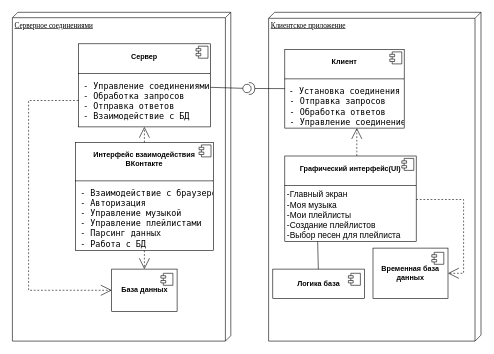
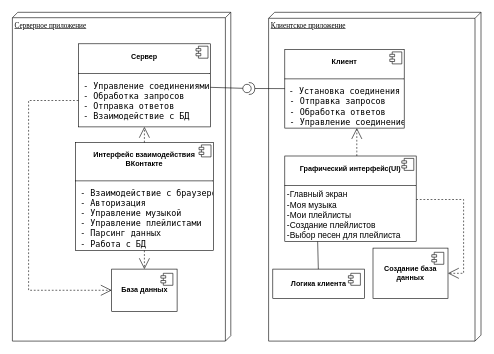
  <mxCell id="0" />
  <mxCell id="1" parent="0" />
- <mxCell id="2" value="Серверное соединениями" style="verticalAlign=top;align=left;spacingTop=8;spacingLeft=2;spacingRight=12;shape=cube;size=9;direction=south;fontStyle=4;html=1;rounded=0;shadow=0;comic=0;labelBackgroundColor=none;strokeWidth=1;fontFamily=Verdana;fontSize=12" parent="1" vertex="1"><mxGeometry x="20" y="20" width="364" height="548" as="geometry" /></mxCell>
+ <mxCell id="2" value="Серверное приложение" style="verticalAlign=top;align=left;spacingTop=8;spacingLeft=2;spacingRight=12;shape=cube;size=9;direction=south;fontStyle=4;html=1;rounded=0;shadow=0;comic=0;labelBackgroundColor=none;strokeWidth=1;fontFamily=Verdana;fontSize=12" parent="1" vertex="1"><mxGeometry x="20" y="20" width="364" height="548" as="geometry" /></mxCell>
  <mxCell id="3" value="Клиентское приложение" style="verticalAlign=top;align=left;spacingTop=8;spacingLeft=2;spacingRight=12;shape=cube;size=10;direction=south;fontStyle=4;html=1;rounded=0;shadow=0;comic=0;labelBackgroundColor=none;strokeWidth=1;fontFamily=Verdana;fontSize=12" parent="1" vertex="1"><mxGeometry x="447" y="20" width="354" height="548" as="geometry" /></mxCell>
  <mxCell id="4" style="edgeStyle=orthogonalEdgeStyle;rounded=0;html=1;dashed=1;labelBackgroundColor=none;startArrow=none;startFill=0;startSize=8;endArrow=open;endFill=0;endSize=16;fontFamily=Verdana;fontSize=12;" parent="1" source="7" target="5" edge="1"><mxGeometry relative="1" as="geometry"><mxPoint x="759" y="262" as="targetPoint" /><Array as="points"><mxPoint x="772" y="332" /><mxPoint x="772" y="455" /></Array></mxGeometry></mxCell>
- <mxCell id="5" value="&lt;b&gt;Временная база данных&lt;/b&gt;" style="html=1;dropTarget=0;whiteSpace=wrap;" parent="1" vertex="1"><mxGeometry x="621" y="413" width="125" height="84" as="geometry" /></mxCell>
+ <mxCell id="5" value="&lt;b&gt;Создание база данных&lt;/b&gt;" style="html=1;dropTarget=0;whiteSpace=wrap;" parent="1" vertex="1"><mxGeometry x="621" y="413" width="125" height="84" as="geometry" /></mxCell>
  <mxCell id="6" value="" style="shape=module;jettyWidth=8;jettyHeight=4;" parent="5" vertex="1"><mxGeometry x="1" width="20" height="20" relative="1" as="geometry"><mxPoint x="-27" y="7" as="offset" /></mxGeometry></mxCell>
  <mxCell id="7" value="&lt;div align=&quot;center&quot;&gt;&lt;b&gt;&lt;br&gt;&lt;/b&gt;&lt;/div&gt;&lt;div align=&quot;center&quot;&gt;&lt;b&gt;Графический интерфейс(UI)&lt;/b&gt;&lt;/div&gt;&lt;div align=&quot;center&quot;&gt;&lt;br&gt;&lt;/div&gt;&lt;p style=&quot;margin:0px;margin-top:6px;text-align:center;&quot;&gt;&lt;/p&gt;&lt;hr size=&quot;1&quot; style=&quot;border-style:solid;&quot;&gt;&lt;div&gt;&lt;font style=&quot;font-size: 14px;&quot;&gt;&amp;nbsp;-Главный экран&lt;br&gt;&amp;nbsp;-Моя музыка&lt;br&gt;&amp;nbsp;-Мои плейлисты&lt;br&gt;&amp;nbsp;-Создание плейлистов&lt;br&gt;&amp;nbsp;-Выбор песен для плейлиста&lt;/font&gt;&lt;/div&gt;&lt;div&gt;&lt;br&gt;&lt;/div&gt;" style="align=left;overflow=fill;html=1;dropTarget=0;whiteSpace=wrap;" parent="1" vertex="1"><mxGeometry x="474" y="259.5" width="219" height="142.5" as="geometry" /></mxCell>
  <mxCell id="8" value="" style="shape=component;jettyWidth=8;jettyHeight=4;" parent="7" vertex="1"><mxGeometry x="1" width="20" height="20" relative="1" as="geometry"><mxPoint x="-24" y="4" as="offset" /></mxGeometry></mxCell>
  <mxCell id="9" value="&lt;div align=&quot;center&quot;&gt;&lt;b&gt;&lt;br&gt;&lt;/b&gt;&lt;/div&gt;&lt;div align=&quot;center&quot;&gt;&lt;b&gt;Клиент&lt;/b&gt;&lt;/div&gt;&lt;div align=&quot;center&quot;&gt;&lt;br&gt;&lt;/div&gt;&lt;p style=&quot;margin:0px;margin-top:6px;text-align:center;&quot;&gt;&lt;/p&gt;&lt;hr size=&quot;1&quot; style=&quot;border-style:solid;&quot;&gt;&lt;pre&gt; &lt;font style=&quot;font-size: 14px;&quot;&gt;- Установка соединения&lt;br&gt; - Отправка запросов    &lt;br&gt; - Обработка ответов   &lt;br&gt; - Управление соединением&lt;/font&gt;&lt;/pre&gt;&lt;div&gt;&lt;br&gt;&lt;/div&gt;" style="align=left;overflow=fill;html=1;dropTarget=0;whiteSpace=wrap;" parent="1" vertex="1"><mxGeometry x="474" y="82" width="199" height="131" as="geometry" /></mxCell>
  <mxCell id="10" value="" style="shape=component;jettyWidth=8;jettyHeight=4;" parent="9" vertex="1"><mxGeometry x="1" width="20" height="20" relative="1" as="geometry"><mxPoint x="-24" y="4" as="offset" /></mxGeometry></mxCell>
- <mxCell id="11" value="&lt;b&gt;Логика база&lt;/b&gt;" style="html=1;dropTarget=0;whiteSpace=wrap;" parent="1" vertex="1"><mxGeometry x="454" y="448" width="153" height="49" as="geometry" /></mxCell>
+ <mxCell id="11" value="&lt;b&gt;Логика клиента&lt;/b&gt;" style="html=1;dropTarget=0;whiteSpace=wrap;" parent="1" vertex="1"><mxGeometry x="454" y="448" width="153" height="49" as="geometry" /></mxCell>
  <mxCell id="12" value="" style="shape=module;jettyWidth=8;jettyHeight=4;" parent="11" vertex="1"><mxGeometry x="1" width="20" height="20" relative="1" as="geometry"><mxPoint x="-27" y="7" as="offset" /></mxGeometry></mxCell>
  <mxCell id="13" value="&lt;div align=&quot;center&quot;&gt;&lt;b&gt;&lt;br&gt;&lt;/b&gt;&lt;/div&gt;&lt;div align=&quot;center&quot;&gt;&lt;b&gt;Сервер&lt;/b&gt;&lt;/div&gt;&lt;div align=&quot;center&quot;&gt;&lt;br&gt;&lt;/div&gt;&lt;p style=&quot;margin:0px;margin-top:6px;text-align:center;&quot;&gt;&lt;/p&gt;&lt;hr size=&quot;1&quot; style=&quot;border-style:solid;&quot;&gt;&lt;pre&gt;&lt;font style=&quot;font-size: 14px;&quot;&gt; - Управление соединениями&lt;br&gt; - Обработка запросов&lt;br&gt; - Отправка ответов&lt;br&gt; - Взаимодействие с БД  &lt;/font&gt;&lt;br&gt;&lt;br&gt;&lt;/pre&gt;&lt;div&gt;&lt;br&gt;&lt;/div&gt;" style="align=left;overflow=fill;html=1;dropTarget=0;whiteSpace=wrap;" parent="1" vertex="1"><mxGeometry x="130" y="72.5" width="220" height="138.5" as="geometry" /></mxCell>
  <mxCell id="14" value="" style="shape=component;jettyWidth=8;jettyHeight=4;" parent="13" vertex="1"><mxGeometry x="1" width="20" height="20" relative="1" as="geometry"><mxPoint x="-24" y="4" as="offset" /></mxGeometry></mxCell>
  <mxCell id="15" value="&lt;b&gt;База данных&lt;/b&gt;" style="html=1;dropTarget=0;whiteSpace=wrap;" parent="1" vertex="1"><mxGeometry x="185.5" y="448" width="109" height="70.5" as="geometry" /></mxCell>
  <mxCell id="16" value="" style="shape=module;jettyWidth=8;jettyHeight=4;" parent="15" vertex="1"><mxGeometry x="1" width="20" height="20" relative="1" as="geometry"><mxPoint x="-27" y="7" as="offset" /></mxGeometry></mxCell>
  <mxCell id="17" style="edgeStyle=orthogonalEdgeStyle;rounded=0;html=1;dashed=1;labelBackgroundColor=none;startArrow=none;startFill=0;startSize=8;endArrow=open;endFill=0;endSize=16;fontFamily=Verdana;fontSize=12;" parent="1" source="13" target="15" edge="1"><mxGeometry relative="1" as="geometry"><mxPoint x="304" y="497" as="sourcePoint" /><mxPoint x="304" y="362" as="targetPoint" /><Array as="points"><mxPoint x="47" y="167" /></Array></mxGeometry></mxCell>
  <mxCell id="18" value="&lt;div align=&quot;center&quot;&gt;&lt;b&gt;&lt;br&gt;&lt;/b&gt;&lt;/div&gt;&lt;div align=&quot;center&quot;&gt;&lt;b&gt;Интерфейс взаимодействия ВКонтакте&lt;/b&gt;&lt;/div&gt;&lt;div align=&quot;center&quot;&gt;&lt;br&gt;&lt;/div&gt;&lt;p style=&quot;margin:0px;margin-top:6px;text-align:center;&quot;&gt;&lt;/p&gt;&lt;hr size=&quot;1&quot; style=&quot;border-style:solid;&quot;&gt;&lt;div&gt;&lt;pre&gt;&lt;font style=&quot;font-size: 14px;&quot;&gt; - Взаимодействие с браузером&lt;br&gt; - Авторизация         &lt;br&gt; - Управление музыкой  &lt;br&gt; - Управление плейлистами&lt;br&gt; - Парсинг данных      &lt;br&gt; - Работа с БД &lt;/font&gt;        &lt;br&gt;&lt;br&gt;&lt;/pre&gt;&lt;/div&gt;" style="align=left;overflow=fill;html=1;dropTarget=0;whiteSpace=wrap;" parent="1" vertex="1"><mxGeometry x="125" y="237" width="230" height="180" as="geometry" /></mxCell>
  <mxCell id="19" value="" style="shape=component;jettyWidth=8;jettyHeight=4;" parent="18" vertex="1"><mxGeometry x="1" width="20" height="20" relative="1" as="geometry"><mxPoint x="-24" y="4" as="offset" /></mxGeometry></mxCell>
  <mxCell id="20" style="edgeStyle=orthogonalEdgeStyle;rounded=0;html=1;dashed=1;labelBackgroundColor=none;startArrow=none;startFill=0;startSize=8;endArrow=open;endFill=0;endSize=16;fontFamily=Verdana;fontSize=12;" parent="1" source="18" target="15" edge="1"><mxGeometry relative="1" as="geometry"><mxPoint x="74" y="177" as="sourcePoint" /><mxPoint x="-6" y="512" as="targetPoint" /><Array as="points"><mxPoint x="240" y="455" /><mxPoint x="240" y="455" /></Array></mxGeometry></mxCell>
  <mxCell id="21" value="" style="endArrow=none;html=1;rounded=0;entryX=0.25;entryY=1;entryDx=0;entryDy=0;" parent="1" source="11" target="7" edge="1"><mxGeometry width="50" height="50" relative="1" as="geometry"><mxPoint x="494" y="482" as="sourcePoint" /><mxPoint x="544" y="432" as="targetPoint" /></mxGeometry></mxCell>
  <mxCell id="22" style="edgeStyle=orthogonalEdgeStyle;rounded=0;html=1;dashed=1;labelBackgroundColor=none;startArrow=none;startFill=0;startSize=8;endArrow=open;endFill=0;endSize=16;fontFamily=Verdana;fontSize=12;" parent="1" source="18" target="13" edge="1"><mxGeometry relative="1" as="geometry"><mxPoint x="74" y="177" as="sourcePoint" /><mxPoint x="-6" y="482" as="targetPoint" /><Array as="points"><mxPoint x="204" y="162" /><mxPoint x="204" y="162" /></Array></mxGeometry></mxCell>
  <mxCell id="23" value="" style="shape=providedRequiredInterface;html=1;verticalLabelPosition=bottom;sketch=0;" parent="1" vertex="1"><mxGeometry x="404" y="137" width="20" height="20" as="geometry" /></mxCell>
  <mxCell id="24" value="" style="endArrow=none;html=1;rounded=0;exitX=1;exitY=0.5;exitDx=0;exitDy=0;exitPerimeter=0;" parent="1" source="23" target="9" edge="1"><mxGeometry width="50" height="50" relative="1" as="geometry"><mxPoint x="434" y="252" as="sourcePoint" /><mxPoint x="484" y="202" as="targetPoint" /></mxGeometry></mxCell>
  <mxCell id="25" value="" style="endArrow=none;html=1;rounded=0;" parent="1" source="13" target="23" edge="1"><mxGeometry width="50" height="50" relative="1" as="geometry"><mxPoint x="434" y="157" as="sourcePoint" /><mxPoint x="504" y="157" as="targetPoint" /></mxGeometry></mxCell>
  <mxCell id="26" style="edgeStyle=orthogonalEdgeStyle;rounded=0;html=1;dashed=1;labelBackgroundColor=none;startArrow=none;startFill=0;startSize=8;endArrow=open;endFill=0;endSize=16;fontFamily=Verdana;fontSize=12;" parent="1" source="7" target="9" edge="1"><mxGeometry relative="1" as="geometry"><mxPoint x="734" y="342" as="sourcePoint" /><mxPoint x="814" y="167" as="targetPoint" /><Array as="points"><mxPoint x="594" y="252" /><mxPoint x="594" y="252" /></Array></mxGeometry></mxCell>
